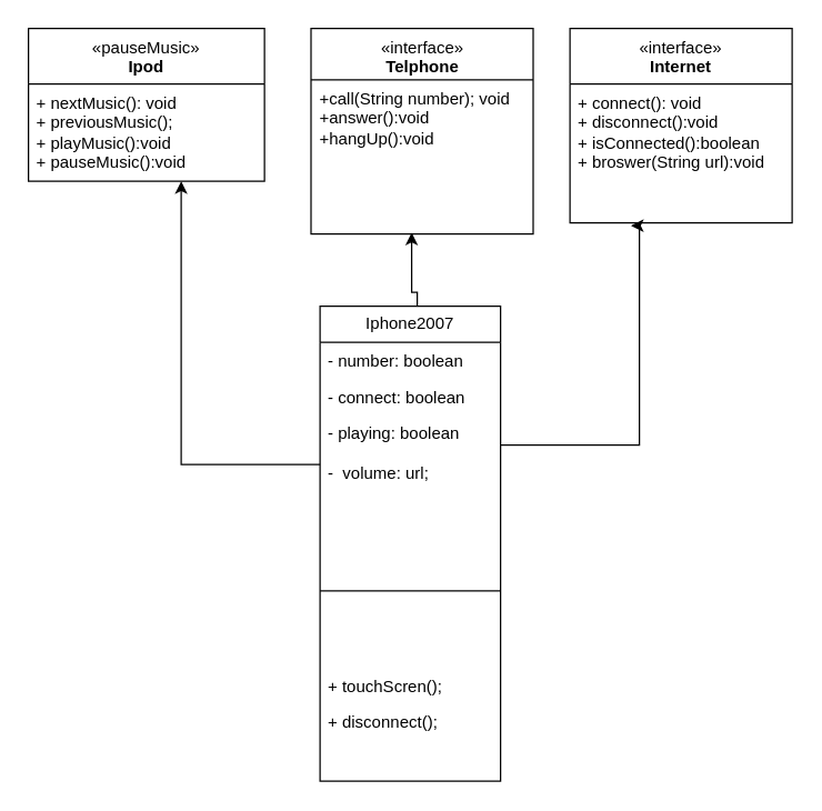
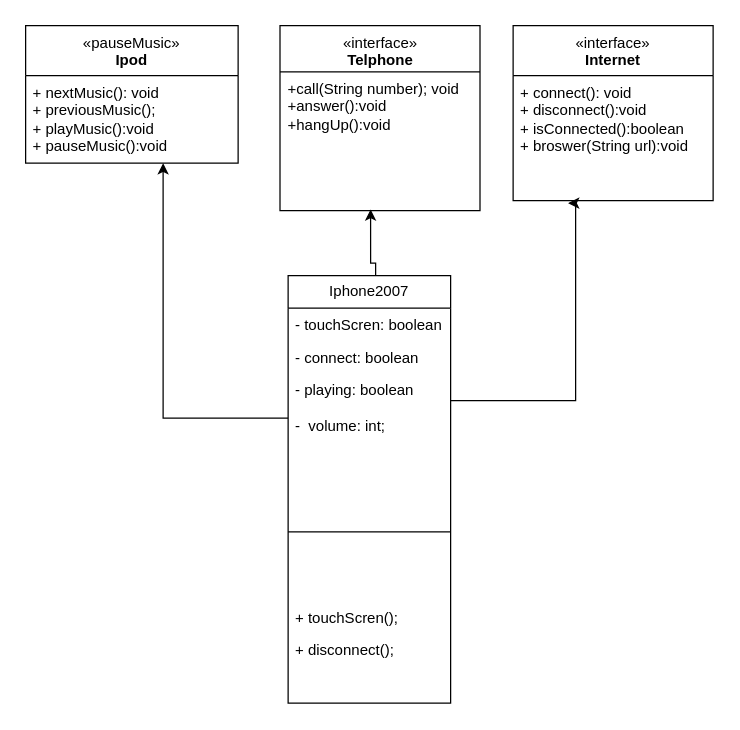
  <mxCell id="0" />
  <mxCell id="1" parent="0" />
  <mxCell id="2" value="&lt;div&gt;&lt;span style=&quot;font-weight: 400;&quot;&gt;«pauseMusic»&lt;/span&gt;&lt;/div&gt;Ipod&lt;div&gt;&lt;br&gt;&lt;/div&gt;" style="swimlane;fontStyle=1;align=center;verticalAlign=top;childLayout=stackLayout;horizontal=1;startSize=40;horizontalStack=0;resizeParent=1;resizeParentMax=0;resizeLast=0;collapsible=1;marginBottom=0;whiteSpace=wrap;html=1;" vertex="1" parent="1"><mxGeometry x="20" y="20" width="170" height="110" as="geometry"><mxRectangle x="50" y="10" width="100" height="60" as="alternateBounds" /></mxGeometry></mxCell>
  <mxCell id="3" value="" style="line;strokeWidth=1;fillColor=none;align=left;verticalAlign=middle;spacingTop=-1;spacingLeft=3;spacingRight=3;rotatable=0;labelPosition=right;points=[];portConstraint=eastwest;strokeColor=inherit;" vertex="1" parent="2"><mxGeometry y="40" width="170" as="geometry" /></mxCell>
  <mxCell id="4" value="+ nextMusic(): void&lt;div&gt;+ previousMusic();&lt;br&gt;&lt;div&gt;&lt;div&gt;+ playMusic():void&lt;/div&gt;&lt;/div&gt;&lt;/div&gt;&lt;div&gt;+ pauseMusic():void&lt;/div&gt;" style="text;strokeColor=none;fillColor=none;align=left;verticalAlign=top;spacingLeft=4;spacingRight=4;overflow=hidden;rotatable=0;points=[[0,0.5],[1,0.5]];portConstraint=eastwest;whiteSpace=wrap;html=1;" vertex="1" parent="2"><mxGeometry y="40" width="170" height="70" as="geometry" /></mxCell>
  <mxCell id="5" value="&lt;span style=&quot;font-weight: 400;&quot;&gt;«interface»&lt;/span&gt;&lt;br style=&quot;font-weight: 400;&quot;&gt;&lt;b&gt;Telphone&lt;/b&gt;" style="swimlane;fontStyle=1;align=center;verticalAlign=top;childLayout=stackLayout;horizontal=1;startSize=37;horizontalStack=0;resizeParent=1;resizeParentMax=0;resizeLast=0;collapsible=1;marginBottom=0;whiteSpace=wrap;html=1;" vertex="1" parent="1"><mxGeometry x="223.5" y="20" width="160" height="148" as="geometry" /></mxCell>
  <mxCell id="6" value="&lt;span style=&quot;text-align: center; text-wrap-mode: nowrap;&quot;&gt;+call(String number); void&lt;/span&gt;&lt;div&gt;&lt;span style=&quot;text-align: center; text-wrap-mode: nowrap;&quot;&gt;+answer():void&lt;/span&gt;&lt;/div&gt;&lt;div&gt;&lt;span style=&quot;text-align: center; text-wrap-mode: nowrap;&quot;&gt;+hangUp():void&lt;/span&gt;&lt;/div&gt;&lt;div&gt;&lt;br&gt;&lt;/div&gt;" style="text;strokeColor=none;fillColor=none;align=left;verticalAlign=top;spacingLeft=4;spacingRight=4;overflow=hidden;rotatable=0;points=[[0,0.5],[1,0.5]];portConstraint=eastwest;whiteSpace=wrap;html=1;" vertex="1" parent="5"><mxGeometry y="37" width="160" height="111" as="geometry" /></mxCell>
  <mxCell id="7" value="&lt;span style=&quot;font-weight: 400;&quot;&gt;«interface»&lt;/span&gt;&lt;br style=&quot;font-weight: 400;&quot;&gt;Internet" style="swimlane;fontStyle=1;align=center;verticalAlign=top;childLayout=stackLayout;horizontal=1;startSize=40;horizontalStack=0;resizeParent=1;resizeParentMax=0;resizeLast=0;collapsible=1;marginBottom=0;whiteSpace=wrap;html=1;" vertex="1" parent="1"><mxGeometry x="410" y="20" width="160" height="140" as="geometry" /></mxCell>
  <mxCell id="8" value="+ connect(): void&lt;div&gt;+ disconnect():void&lt;/div&gt;&lt;div&gt;+ isConnected():boolean&lt;/div&gt;&lt;div&gt;+ broswer(String url):void&lt;/div&gt;" style="text;strokeColor=none;fillColor=none;align=left;verticalAlign=top;spacingLeft=4;spacingRight=4;overflow=hidden;rotatable=0;points=[[0,0.5],[1,0.5]];portConstraint=eastwest;whiteSpace=wrap;html=1;" vertex="1" parent="7"><mxGeometry y="40" width="160" height="100" as="geometry" /></mxCell>
  <mxCell id="9" value="Iphone2007" style="swimlane;fontStyle=0;childLayout=stackLayout;horizontal=1;startSize=26;fillColor=none;horizontalStack=0;resizeParent=1;resizeParentMax=0;resizeLast=0;collapsible=1;marginBottom=0;whiteSpace=wrap;html=1;" vertex="1" parent="1"><mxGeometry x="230" y="220" width="130" height="342" as="geometry" /></mxCell>
- <mxCell id="10" value="- number: boolean" style="text;strokeColor=none;fillColor=none;align=left;verticalAlign=top;spacingLeft=4;spacingRight=4;overflow=hidden;rotatable=0;points=[[0,0.5],[1,0.5]];portConstraint=eastwest;whiteSpace=wrap;html=1;" vertex="1" parent="9"><mxGeometry y="26" width="130" height="26" as="geometry" /></mxCell>
+ <mxCell id="10" value="- touchScren: boolean" style="text;strokeColor=none;fillColor=none;align=left;verticalAlign=top;spacingLeft=4;spacingRight=4;overflow=hidden;rotatable=0;points=[[0,0.5],[1,0.5]];portConstraint=eastwest;whiteSpace=wrap;html=1;" vertex="1" parent="9"><mxGeometry y="26" width="130" height="26" as="geometry" /></mxCell>
  <mxCell id="11" value="- connect: boolean&lt;div&gt;&lt;br&gt;&lt;/div&gt;" style="text;strokeColor=none;fillColor=none;align=left;verticalAlign=top;spacingLeft=4;spacingRight=4;overflow=hidden;rotatable=0;points=[[0,0.5],[1,0.5]];portConstraint=eastwest;whiteSpace=wrap;html=1;" vertex="1" parent="9"><mxGeometry y="52" width="130" height="26" as="geometry" /></mxCell>
- <mxCell id="12" value="- playing: boolean&lt;div&gt;&lt;br&gt;&lt;div&gt;-&amp;nbsp; volume: url;&lt;/div&gt;&lt;/div&gt;" style="text;strokeColor=none;fillColor=none;align=left;verticalAlign=top;spacingLeft=4;spacingRight=4;overflow=hidden;rotatable=0;points=[[0,0.5],[1,0.5]];portConstraint=eastwest;whiteSpace=wrap;html=1;" vertex="1" parent="9"><mxGeometry y="78" width="130" height="72" as="geometry" /></mxCell>
+ <mxCell id="12" value="- playing: boolean&lt;div&gt;&lt;br&gt;&lt;div&gt;-&amp;nbsp; volume: int;&lt;/div&gt;&lt;/div&gt;" style="text;strokeColor=none;fillColor=none;align=left;verticalAlign=top;spacingLeft=4;spacingRight=4;overflow=hidden;rotatable=0;points=[[0,0.5],[1,0.5]];portConstraint=eastwest;whiteSpace=wrap;html=1;" vertex="1" parent="9"><mxGeometry y="78" width="130" height="72" as="geometry" /></mxCell>
  <mxCell id="13" value="&#10;&#10;" style="line;strokeWidth=1;fillColor=none;align=left;verticalAlign=middle;spacingTop=-1;spacingLeft=3;spacingRight=3;rotatable=0;labelPosition=right;points=[];portConstraint=eastwest;strokeColor=inherit;" vertex="1" parent="9"><mxGeometry y="150" width="130" height="110" as="geometry" /></mxCell>
  <mxCell id="14" value="+ touchScren();&lt;div&gt;&lt;br&gt;&lt;/div&gt;" style="text;strokeColor=none;fillColor=none;align=left;verticalAlign=top;spacingLeft=4;spacingRight=4;overflow=hidden;rotatable=0;points=[[0,0.5],[1,0.5]];portConstraint=eastwest;whiteSpace=wrap;html=1;" vertex="1" parent="9"><mxGeometry y="260" width="130" height="26" as="geometry" /></mxCell>
  <mxCell id="15" value="&lt;div&gt;+ disconnect();&lt;/div&gt;" style="text;strokeColor=none;fillColor=none;align=left;verticalAlign=top;spacingLeft=4;spacingRight=4;overflow=hidden;rotatable=0;points=[[0,0.5],[1,0.5]];portConstraint=eastwest;whiteSpace=wrap;html=1;" vertex="1" parent="9"><mxGeometry y="286" width="130" height="26" as="geometry" /></mxCell>
  <mxCell id="16" value="&lt;div&gt;&lt;br&gt;&lt;/div&gt;" style="text;html=1;align=center;verticalAlign=middle;resizable=0;points=[];autosize=1;strokeColor=none;fillColor=none;" vertex="1" parent="9"><mxGeometry y="312" width="130" height="30" as="geometry" /></mxCell>
  <mxCell id="17" style="edgeStyle=orthogonalEdgeStyle;rounded=0;orthogonalLoop=1;jettySize=auto;html=1;entryX=0.453;entryY=0.991;entryDx=0;entryDy=0;entryPerimeter=0;" edge="1" parent="1" source="9" target="6"><mxGeometry relative="1" as="geometry"><Array as="points"><mxPoint x="300" y="210" /><mxPoint x="296" y="210" /></Array></mxGeometry></mxCell>
  <mxCell id="18" style="edgeStyle=orthogonalEdgeStyle;rounded=0;orthogonalLoop=1;jettySize=auto;html=1;entryX=0.275;entryY=1.02;entryDx=0;entryDy=0;entryPerimeter=0;" edge="1" parent="1" source="9" target="8"><mxGeometry relative="1" as="geometry"><Array as="points"><mxPoint x="460" y="320" /><mxPoint x="460" y="162" /></Array></mxGeometry></mxCell>
  <mxCell id="19" style="edgeStyle=orthogonalEdgeStyle;rounded=0;orthogonalLoop=1;jettySize=auto;html=1;entryX=0.647;entryY=1;entryDx=0;entryDy=0;entryPerimeter=0;" edge="1" parent="1" source="12" target="4"><mxGeometry relative="1" as="geometry" /></mxCell>
